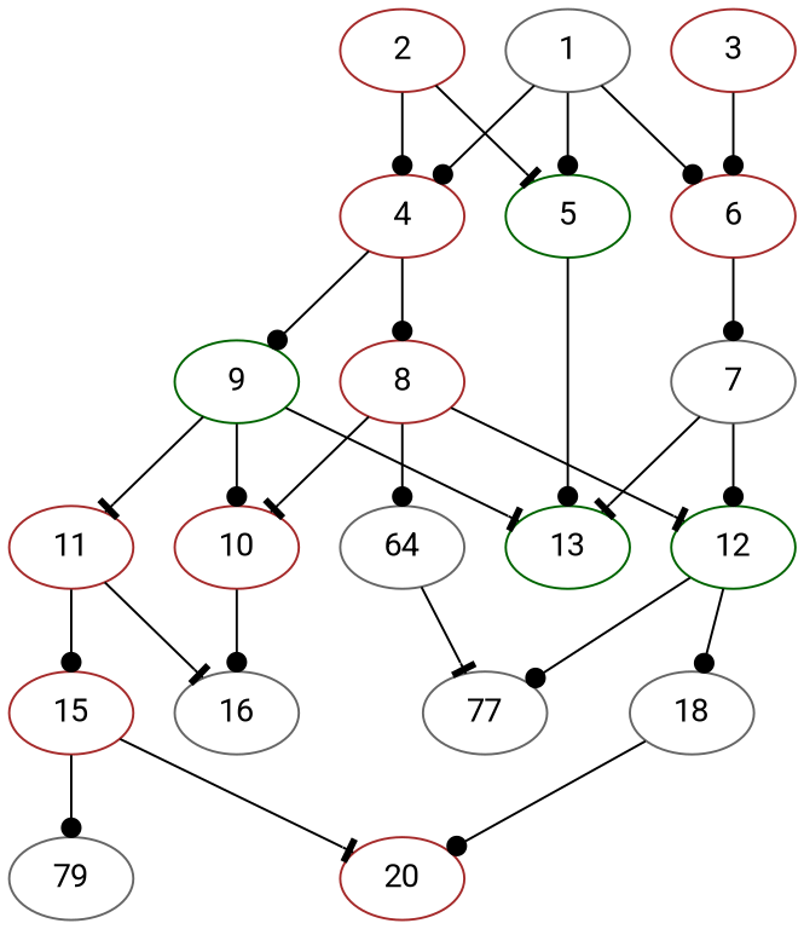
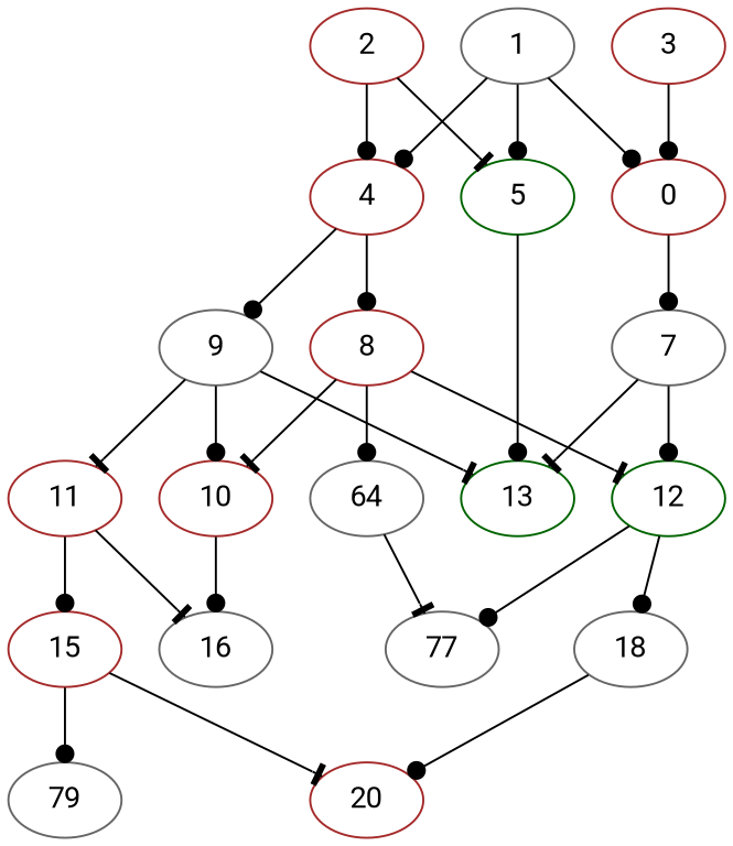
  digraph {
    fontname=Roboto
    node [alpha=0.08 color=brown compute_size=28991029248 fontname=Roboto result_size=1024]
    edge [arrowhead=dot fontname=Roboto]
    1 [alpha=0.18 color=gray40 ram=1782337 result_size=29696 trans_size=322645]
    4 [alpha=0.09 compute_size=1073741824000 ram=26485740 trans_size=191545]
    5 [alpha=0.11 color=darkgreen compute_size=694540954898 ram=14043434 trans_size=6591]
-   6 [alpha=0.01 compute_size=13367043839 ram=5537339 result_size=9216 trans_size=712511]
+   6 [alpha=0.01 compute_size=13367043839 ram=5537339 result_size=9216 trans_size=712511 label=0]
    8 [alpha=0.02 compute_size=1352438043700 ram=4822425 trans_size=549074]
-   9 [color=darkgreen compute_size=13590600970 ram=32411914 result_size=9216 trans_size=1021230]
+   9 [color=gray40 compute_size=13590600970 ram=32411914 result_size=9216 trans_size=1021230]
    13 [alpha=0.14 color=darkgreen compute_size=891064778 ram=12919064 result_size=0 trans_size=999279]
    7 [alpha=0.17 color=gray40 compute_size=3671084032 ram=6064636 trans_size=710877]
    12 [alpha=0.12 color=darkgreen compute_size=368293445632 ram=12065098 result_size=9216 trans_size=293250]
    10 [alpha=0.00 ram=4977150 result_size=29696 trans_size=205991]
    n11 [alpha=0.04 color=gray40 compute_size=753405482388 label=64 ram=7677322 result_size=91136 trans_size=925794]
    11 [alpha=0.01 compute_size=81617881986 ram=42171888 result_size=29696 trans_size=92958]
    2 [compute_size=549755813888 ram=40015036 result_size=91136 trans_size=334847]
    3 [compute_size=42708324571 ram=45209192 result_size=54272 trans_size=363814]
    n15 [alpha=0.11 color=gray40 compute_size=2459041322 label=77 ram=35758340 result_size=0 trans_size=1013184]
    18 [alpha=0.09 color=gray40 compute_size=7453875286 ram=16746306 result_size=74752 trans_size=271008]
    16 [alpha=0.12 color=gray40 compute_size=1356341799430 ram=26315318 result_size=0 trans_size=378304]
    15 [alpha=0.19 compute_size=8119985897 ram=49417112 trans_size=199925]
    20 [alpha=0.16 compute_size=549755813888 ram=28814546 result_size=0 trans_size=852383]
    n20 [alpha=0.03 color=gray40 compute_size=64299098831 label=79 ram=23341550 result_size=0 trans_size=566420]
    1 -> 4
    1 -> 5
    1 -> 6
    4 -> 8
    4 -> 9
    5 -> 13
    6 -> 7
    8 -> 12 [arrowhead=tee]
    8 -> 10 [arrowhead=tee]
    8 -> n11
    9 -> 13 [arrowhead=tee]
    9 -> 10
    9 -> 11 [arrowhead=tee]
    7 -> 13 [arrowhead=tee]
    7 -> 12
    12 -> n15
    12 -> 18
    10 -> 16
    n11 -> n15 [arrowhead=tee]
    11 -> 16 [arrowhead=tee]
    11 -> 15
    2 -> 4
    2 -> 5 [arrowhead=tee]
    3 -> 6
    18 -> 20
    15 -> 20 [arrowhead=tee]
    15 -> n20
  }
